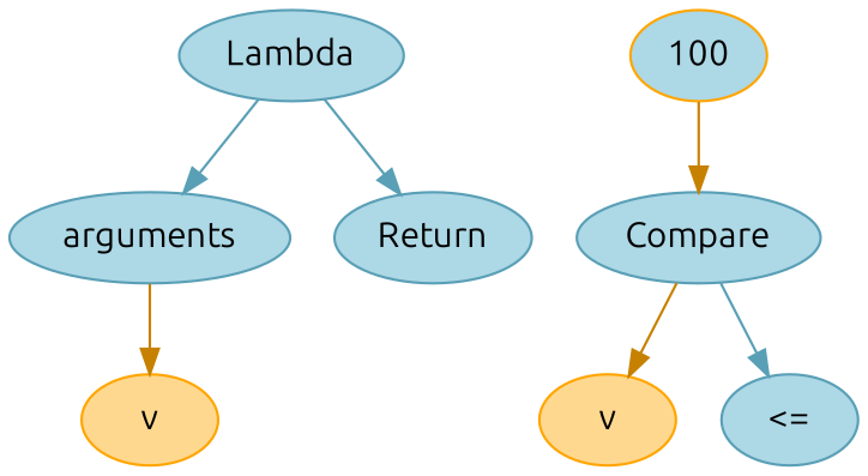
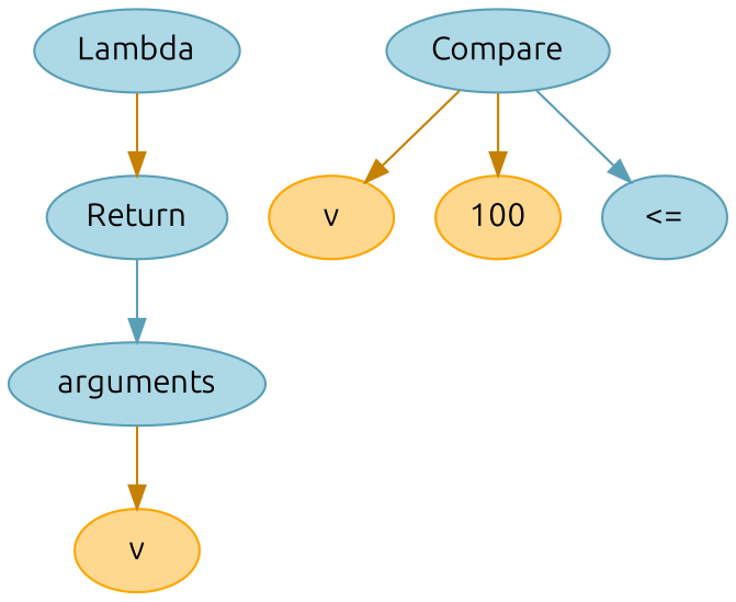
  digraph {
    ordering=out
    node [color="#599FB6" fillcolor=lightblue fontname="Ubuntu,Monospace" style=filled]
    edge [arrowhead=normal arrowtail=dot color="#599FB6"]
    n1 [color=orange fillcolor="#FFD890" label=v]
    n2 [color=orange fillcolor="#FFD890" label=v]
-   n3 [color=orange label=100]
+   n3 [color=orange fillcolor="#FFD890" label=100]
    n4 [label="<="]
    Lambda
    arguments
    Return
    Compare
-   Lambda -> arguments
-   Lambda -> Return
+   Return -> arguments
+   Lambda -> Return [color="#C68100"]
    arguments -> n1 [color="#C68100"]
    Compare -> n2 [color="#C68100"]
-   n3 -> Compare [color="#C68100"]
+   Compare -> n3 [color="#C68100"]
    Compare -> n4
  }
